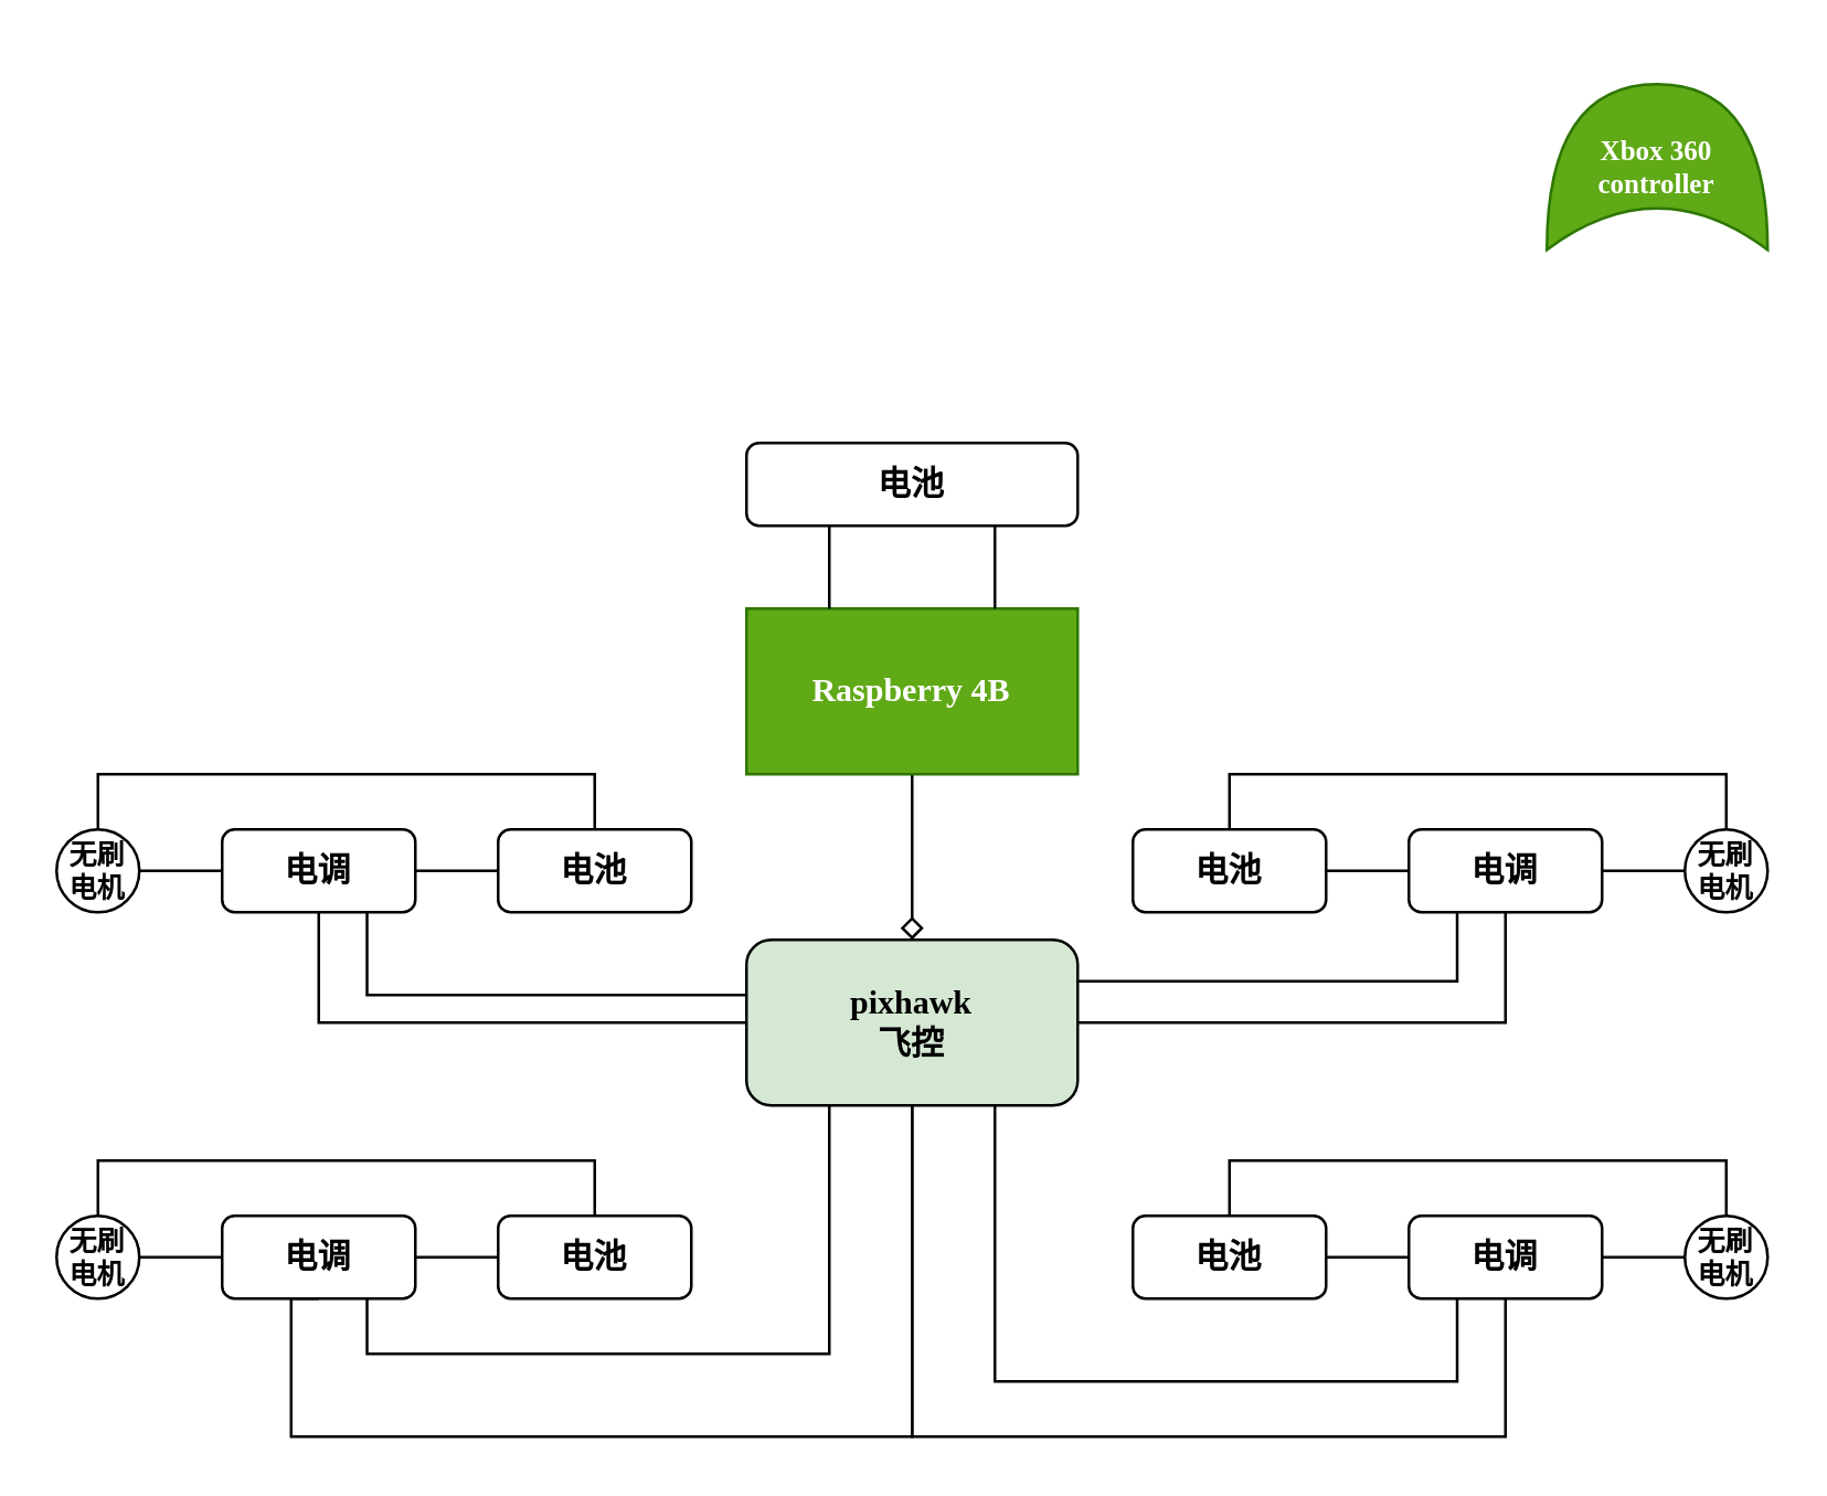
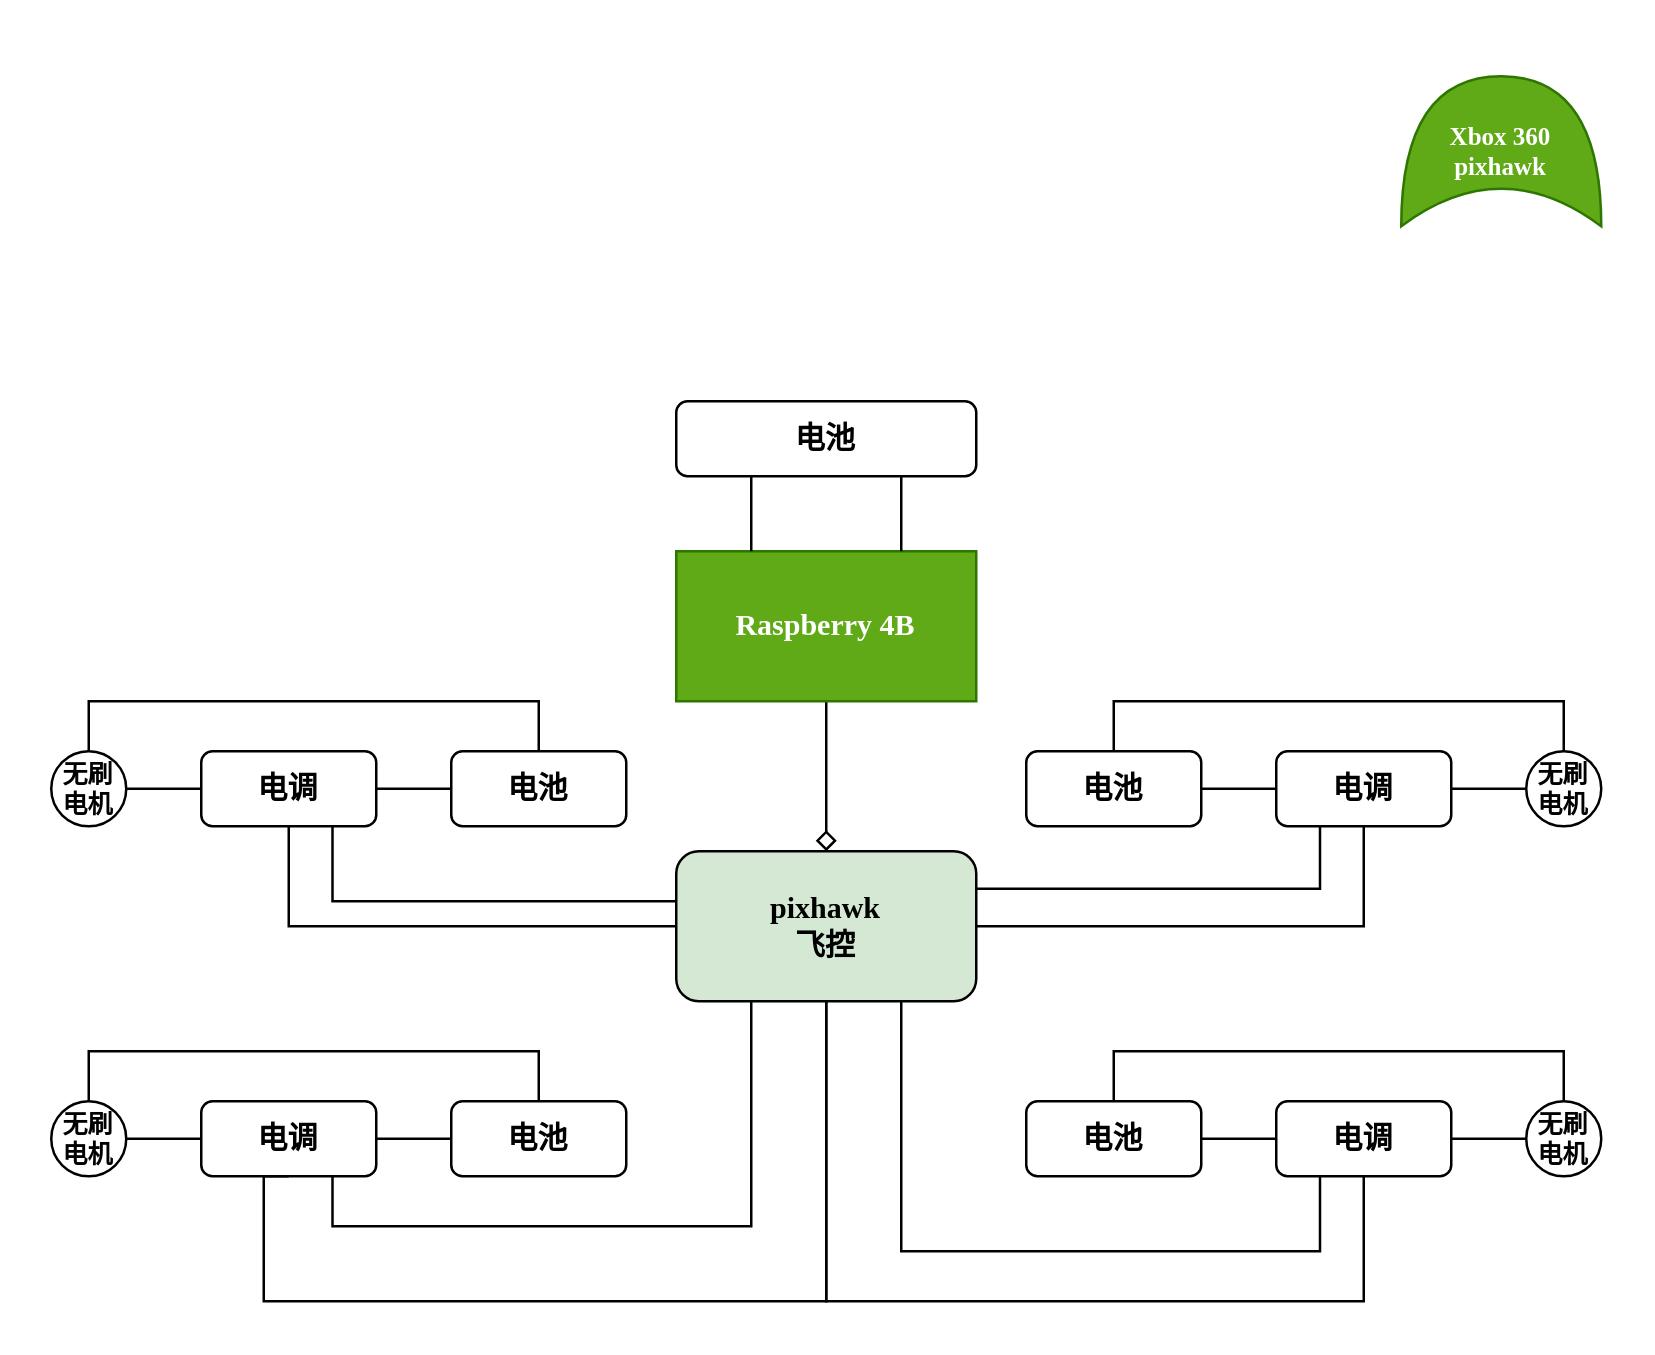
  <mxCell id="0" />
  <mxCell id="1" parent="0" />
  <mxCell id="2" style="edgeStyle=orthogonalEdgeStyle;rounded=0;orthogonalLoop=1;jettySize=auto;html=1;exitX=0.5;exitY=1;exitDx=0;exitDy=0;fontSize=10;labelBorderColor=default;endArrow=diamond;endFill=0;fontFamily=腾讯体;fontStyle=1;" edge="1" parent="1" source="3" target="8"><mxGeometry relative="1" as="geometry" /></mxCell>
  <mxCell id="3" value="Raspberry 4B" style="whiteSpace=wrap;html=1;fontFamily=腾讯体;fontStyle=1;fillColor=#60a917;fontColor=#ffffff;strokeColor=#2D7600;rounded=0;" vertex="1" parent="1"><mxGeometry x="270" y="220" width="120" height="60" as="geometry" /></mxCell>
  <mxCell id="4" style="edgeStyle=orthogonalEdgeStyle;rounded=0;orthogonalLoop=1;jettySize=auto;html=1;exitX=0;exitY=0.25;exitDx=0;exitDy=0;entryX=0.5;entryY=1;entryDx=0;entryDy=0;labelBorderColor=default;fontSize=10;endArrow=none;endFill=0;fontFamily=腾讯体;fontStyle=1" edge="1" parent="1" source="8" target="11"><mxGeometry relative="1" as="geometry"><Array as="points"><mxPoint x="270" y="370" /><mxPoint x="115" y="370" /></Array></mxGeometry></mxCell>
  <mxCell id="5" style="edgeStyle=orthogonalEdgeStyle;rounded=0;orthogonalLoop=1;jettySize=auto;html=1;exitX=0;exitY=0.25;exitDx=0;exitDy=0;entryX=0.75;entryY=1;entryDx=0;entryDy=0;labelBorderColor=default;fontSize=10;endArrow=none;endFill=0;fontFamily=腾讯体;fontStyle=1" edge="1" parent="1" source="8" target="11"><mxGeometry relative="1" as="geometry"><Array as="points"><mxPoint x="270" y="360" /><mxPoint x="133" y="360" /></Array></mxGeometry></mxCell>
  <mxCell id="6" style="edgeStyle=orthogonalEdgeStyle;rounded=0;orthogonalLoop=1;jettySize=auto;html=1;exitX=1;exitY=0.25;exitDx=0;exitDy=0;entryX=0.25;entryY=1;entryDx=0;entryDy=0;labelBorderColor=default;fontSize=10;endArrow=none;endFill=0;fontFamily=腾讯体;fontStyle=1" edge="1" parent="1" source="8" target="33"><mxGeometry relative="1" as="geometry" /></mxCell>
  <mxCell id="7" style="edgeStyle=orthogonalEdgeStyle;rounded=0;orthogonalLoop=1;jettySize=auto;html=1;exitX=1;exitY=0.5;exitDx=0;exitDy=0;entryX=0.5;entryY=1;entryDx=0;entryDy=0;labelBorderColor=default;fontSize=10;endArrow=none;endFill=0;fontFamily=腾讯体;fontStyle=1" edge="1" parent="1" source="8" target="33"><mxGeometry relative="1" as="geometry" /></mxCell>
  <mxCell id="8" value="pixhawk&lt;br&gt;飞控" style="rounded=1;whiteSpace=wrap;html=1;fontFamily=腾讯体;fontStyle=1;fillColor=#d5e8d4;" vertex="1" parent="1"><mxGeometry x="270" y="340" width="120" height="60" as="geometry" /></mxCell>
  <mxCell id="9" value="无刷电机" style="ellipse;whiteSpace=wrap;html=1;aspect=fixed;fontSize=10;fontFamily=腾讯体;fontStyle=1" vertex="1" parent="1"><mxGeometry x="20" y="300" width="30" height="30" as="geometry" /></mxCell>
  <mxCell id="10" style="edgeStyle=orthogonalEdgeStyle;rounded=0;orthogonalLoop=1;jettySize=auto;html=1;exitX=0;exitY=0.5;exitDx=0;exitDy=0;entryX=1;entryY=0.5;entryDx=0;entryDy=0;labelBorderColor=default;fontSize=10;endArrow=none;endFill=0;fontFamily=腾讯体;fontStyle=1" edge="1" parent="1" source="11" target="9"><mxGeometry relative="1" as="geometry" /></mxCell>
  <mxCell id="11" value="电调" style="rounded=1;whiteSpace=wrap;html=1;fontFamily=腾讯体;fontStyle=1" vertex="1" parent="1"><mxGeometry x="80" y="300" width="70" height="30" as="geometry" /></mxCell>
  <mxCell id="12" style="edgeStyle=orthogonalEdgeStyle;rounded=0;orthogonalLoop=1;jettySize=auto;html=1;exitX=0;exitY=0.5;exitDx=0;exitDy=0;entryX=1;entryY=0.5;entryDx=0;entryDy=0;labelBorderColor=default;fontSize=10;endArrow=none;endFill=0;fontFamily=腾讯体;fontStyle=1" edge="1" parent="1" source="14" target="11"><mxGeometry relative="1" as="geometry" /></mxCell>
  <mxCell id="13" style="edgeStyle=orthogonalEdgeStyle;rounded=0;orthogonalLoop=1;jettySize=auto;html=1;exitX=0.5;exitY=0;exitDx=0;exitDy=0;entryX=0.5;entryY=0;entryDx=0;entryDy=0;labelBorderColor=default;fontSize=10;endArrow=none;endFill=0;fontFamily=腾讯体;fontStyle=1" edge="1" parent="1" source="14" target="9"><mxGeometry relative="1" as="geometry" /></mxCell>
  <mxCell id="14" value="电池" style="rounded=1;whiteSpace=wrap;html=1;fontFamily=腾讯体;fontStyle=1" vertex="1" parent="1"><mxGeometry x="180" y="300" width="70" height="30" as="geometry" /></mxCell>
  <mxCell id="15" value="无刷电机" style="ellipse;whiteSpace=wrap;html=1;aspect=fixed;fontSize=10;fontFamily=腾讯体;fontStyle=1" vertex="1" parent="1"><mxGeometry x="20" y="440" width="30" height="30" as="geometry" /></mxCell>
  <mxCell id="16" style="edgeStyle=orthogonalEdgeStyle;rounded=0;orthogonalLoop=1;jettySize=auto;html=1;exitX=0;exitY=0.5;exitDx=0;exitDy=0;entryX=1;entryY=0.5;entryDx=0;entryDy=0;labelBorderColor=default;fontSize=10;endArrow=none;endFill=0;fontFamily=腾讯体;fontStyle=1" edge="1" parent="1" source="19" target="15"><mxGeometry relative="1" as="geometry" /></mxCell>
  <mxCell id="17" style="edgeStyle=orthogonalEdgeStyle;rounded=0;orthogonalLoop=1;jettySize=auto;html=1;exitX=0.5;exitY=1;exitDx=0;exitDy=0;entryX=0.5;entryY=1;entryDx=0;entryDy=0;labelBorderColor=default;fontSize=10;endArrow=none;endFill=0;fontFamily=腾讯体;fontStyle=1" edge="1" parent="1" source="19" target="8"><mxGeometry relative="1" as="geometry"><Array as="points"><mxPoint x="105" y="520" /><mxPoint x="330" y="520" /></Array></mxGeometry></mxCell>
  <mxCell id="18" style="edgeStyle=orthogonalEdgeStyle;rounded=0;orthogonalLoop=1;jettySize=auto;html=1;exitX=0.75;exitY=1;exitDx=0;exitDy=0;entryX=0.25;entryY=1;entryDx=0;entryDy=0;labelBorderColor=default;fontSize=10;endArrow=none;endFill=0;fontFamily=腾讯体;fontStyle=1" edge="1" parent="1" source="19" target="8"><mxGeometry relative="1" as="geometry" /></mxCell>
  <mxCell id="19" value="电调" style="rounded=1;whiteSpace=wrap;html=1;fontFamily=腾讯体;fontStyle=1" vertex="1" parent="1"><mxGeometry x="80" y="440" width="70" height="30" as="geometry" /></mxCell>
  <mxCell id="20" style="edgeStyle=orthogonalEdgeStyle;rounded=0;orthogonalLoop=1;jettySize=auto;html=1;exitX=0;exitY=0.5;exitDx=0;exitDy=0;entryX=1;entryY=0.5;entryDx=0;entryDy=0;labelBorderColor=default;fontSize=10;endArrow=none;endFill=0;fontFamily=腾讯体;fontStyle=1" edge="1" parent="1" source="22" target="19"><mxGeometry relative="1" as="geometry" /></mxCell>
  <mxCell id="21" style="edgeStyle=orthogonalEdgeStyle;rounded=0;orthogonalLoop=1;jettySize=auto;html=1;exitX=0.5;exitY=0;exitDx=0;exitDy=0;entryX=0.5;entryY=0;entryDx=0;entryDy=0;labelBorderColor=default;fontSize=10;endArrow=none;endFill=0;fontFamily=腾讯体;fontStyle=1" edge="1" parent="1" source="22" target="15"><mxGeometry relative="1" as="geometry" /></mxCell>
  <mxCell id="22" value="电池" style="rounded=1;whiteSpace=wrap;html=1;fontFamily=腾讯体;fontStyle=1" vertex="1" parent="1"><mxGeometry x="180" y="440" width="70" height="30" as="geometry" /></mxCell>
  <mxCell id="23" value="无刷电机" style="ellipse;whiteSpace=wrap;html=1;aspect=fixed;fontSize=10;fontFamily=腾讯体;fontStyle=1" vertex="1" parent="1"><mxGeometry x="610" y="440" width="30" height="30" as="geometry" /></mxCell>
  <mxCell id="24" style="edgeStyle=orthogonalEdgeStyle;rounded=0;orthogonalLoop=1;jettySize=auto;html=1;exitX=1;exitY=0.5;exitDx=0;exitDy=0;entryX=0;entryY=0.5;entryDx=0;entryDy=0;labelBorderColor=default;fontSize=10;endArrow=none;endFill=0;fontFamily=腾讯体;fontStyle=1" edge="1" parent="1" source="27" target="23"><mxGeometry relative="1" as="geometry" /></mxCell>
  <mxCell id="25" style="edgeStyle=orthogonalEdgeStyle;rounded=0;orthogonalLoop=1;jettySize=auto;html=1;exitX=0.25;exitY=1;exitDx=0;exitDy=0;entryX=0.75;entryY=1;entryDx=0;entryDy=0;labelBorderColor=default;fontSize=10;endArrow=none;endFill=0;fontFamily=腾讯体;fontStyle=1" edge="1" parent="1" source="27" target="8"><mxGeometry relative="1" as="geometry"><Array as="points"><mxPoint x="528" y="500" /><mxPoint x="360" y="500" /></Array></mxGeometry></mxCell>
  <mxCell id="26" style="edgeStyle=orthogonalEdgeStyle;rounded=0;orthogonalLoop=1;jettySize=auto;html=1;exitX=0.5;exitY=1;exitDx=0;exitDy=0;entryX=0.5;entryY=1;entryDx=0;entryDy=0;labelBorderColor=default;fontSize=10;endArrow=none;endFill=0;fontFamily=腾讯体;fontStyle=1" edge="1" parent="1" source="27" target="8"><mxGeometry relative="1" as="geometry"><Array as="points"><mxPoint x="545" y="520" /><mxPoint x="330" y="520" /></Array></mxGeometry></mxCell>
  <mxCell id="27" value="电调" style="rounded=1;whiteSpace=wrap;html=1;fontFamily=腾讯体;fontStyle=1" vertex="1" parent="1"><mxGeometry x="510" y="440" width="70" height="30" as="geometry" /></mxCell>
  <mxCell id="28" style="edgeStyle=orthogonalEdgeStyle;rounded=0;orthogonalLoop=1;jettySize=auto;html=1;exitX=0.5;exitY=0;exitDx=0;exitDy=0;entryX=0.5;entryY=0;entryDx=0;entryDy=0;labelBorderColor=default;fontSize=10;endArrow=none;endFill=0;fontFamily=腾讯体;fontStyle=1" edge="1" parent="1" source="30" target="23"><mxGeometry relative="1" as="geometry" /></mxCell>
  <mxCell id="29" style="edgeStyle=orthogonalEdgeStyle;rounded=0;orthogonalLoop=1;jettySize=auto;html=1;exitX=1;exitY=0.5;exitDx=0;exitDy=0;entryX=0;entryY=0.5;entryDx=0;entryDy=0;labelBorderColor=default;fontSize=10;endArrow=none;endFill=0;fontFamily=腾讯体;fontStyle=1" edge="1" parent="1" source="30" target="27"><mxGeometry relative="1" as="geometry" /></mxCell>
  <mxCell id="30" value="电池" style="rounded=1;whiteSpace=wrap;html=1;fontFamily=腾讯体;fontStyle=1" vertex="1" parent="1"><mxGeometry x="410" y="440" width="70" height="30" as="geometry" /></mxCell>
  <mxCell id="31" value="无刷电机" style="ellipse;whiteSpace=wrap;html=1;aspect=fixed;fontSize=10;fontFamily=腾讯体;fontStyle=1" vertex="1" parent="1"><mxGeometry x="610" y="300" width="30" height="30" as="geometry" /></mxCell>
  <mxCell id="32" style="edgeStyle=orthogonalEdgeStyle;rounded=0;orthogonalLoop=1;jettySize=auto;html=1;exitX=1;exitY=0.5;exitDx=0;exitDy=0;entryX=0;entryY=0.5;entryDx=0;entryDy=0;labelBorderColor=default;fontSize=10;endArrow=none;endFill=0;fontFamily=腾讯体;fontStyle=1" edge="1" parent="1" source="33" target="31"><mxGeometry relative="1" as="geometry" /></mxCell>
  <mxCell id="33" value="电调" style="rounded=1;whiteSpace=wrap;html=1;fontFamily=腾讯体;fontStyle=1" vertex="1" parent="1"><mxGeometry x="510" y="300" width="70" height="30" as="geometry" /></mxCell>
  <mxCell id="34" style="edgeStyle=orthogonalEdgeStyle;rounded=0;orthogonalLoop=1;jettySize=auto;html=1;exitX=0.5;exitY=0;exitDx=0;exitDy=0;entryX=0.5;entryY=0;entryDx=0;entryDy=0;labelBorderColor=default;fontSize=10;endArrow=none;endFill=0;fontFamily=腾讯体;fontStyle=1" edge="1" parent="1" source="36" target="31"><mxGeometry relative="1" as="geometry" /></mxCell>
  <mxCell id="35" style="edgeStyle=orthogonalEdgeStyle;rounded=0;orthogonalLoop=1;jettySize=auto;html=1;exitX=1;exitY=0.5;exitDx=0;exitDy=0;entryX=0;entryY=0.5;entryDx=0;entryDy=0;labelBorderColor=default;fontSize=10;endArrow=none;endFill=0;fontFamily=腾讯体;fontStyle=1" edge="1" parent="1" source="36" target="33"><mxGeometry relative="1" as="geometry" /></mxCell>
  <mxCell id="36" value="电池" style="rounded=1;whiteSpace=wrap;html=1;fontFamily=腾讯体;fontStyle=1" vertex="1" parent="1"><mxGeometry x="410" y="300" width="70" height="30" as="geometry" /></mxCell>
  <mxCell id="37" style="edgeStyle=orthogonalEdgeStyle;rounded=0;orthogonalLoop=1;jettySize=auto;html=1;exitX=0.25;exitY=1;exitDx=0;exitDy=0;entryX=0.25;entryY=0;entryDx=0;entryDy=0;labelBorderColor=default;fontSize=10;endArrow=none;endFill=0;fontFamily=腾讯体;fontStyle=1" edge="1" parent="1" source="39" target="3"><mxGeometry relative="1" as="geometry" /></mxCell>
  <mxCell id="38" style="edgeStyle=orthogonalEdgeStyle;rounded=0;orthogonalLoop=1;jettySize=auto;html=1;exitX=0.75;exitY=1;exitDx=0;exitDy=0;entryX=0.75;entryY=0;entryDx=0;entryDy=0;labelBorderColor=default;fontSize=10;endArrow=none;endFill=0;fontFamily=腾讯体;fontStyle=1" edge="1" parent="1" source="39" target="3"><mxGeometry relative="1" as="geometry" /></mxCell>
  <mxCell id="39" value="电池" style="rounded=1;whiteSpace=wrap;html=1;fontFamily=腾讯体;fontStyle=1" vertex="1" parent="1"><mxGeometry x="270" y="160" width="120" height="30" as="geometry" /></mxCell>
  <mxCell id="40" value="" style="group;fontFamily=腾讯体;fontStyle=1" vertex="1" connectable="0" parent="1"><mxGeometry x="560" y="30" width="80" height="60" as="geometry" /></mxCell>
  <mxCell id="41" value="" style="shape=xor;whiteSpace=wrap;html=1;fontSize=10;rotation=-90;fontFamily=腾讯体;fontStyle=1;fillColor=#60a917;fontColor=#ffffff;strokeColor=#2D7600;" vertex="1" parent="40"><mxGeometry x="10" y="-10" width="60" height="80" as="geometry" /></mxCell>
- <mxCell id="42" value="Xbox 360 controller" style="text;html=1;align=center;verticalAlign=middle;whiteSpace=wrap;rounded=0;fontSize=10;fontFamily=腾讯体;fontStyle=1;fontColor=#FFFFFF;" vertex="1" parent="40"><mxGeometry x="10" y="15" width="60" height="30" as="geometry" /></mxCell>
+ <mxCell id="42" value="Xbox 360 pixhawk" style="text;html=1;align=center;verticalAlign=middle;whiteSpace=wrap;rounded=0;fontSize=10;fontFamily=腾讯体;fontStyle=1;fontColor=#FFFFFF;" vertex="1" parent="40"><mxGeometry x="10" y="15" width="60" height="30" as="geometry" /></mxCell>
